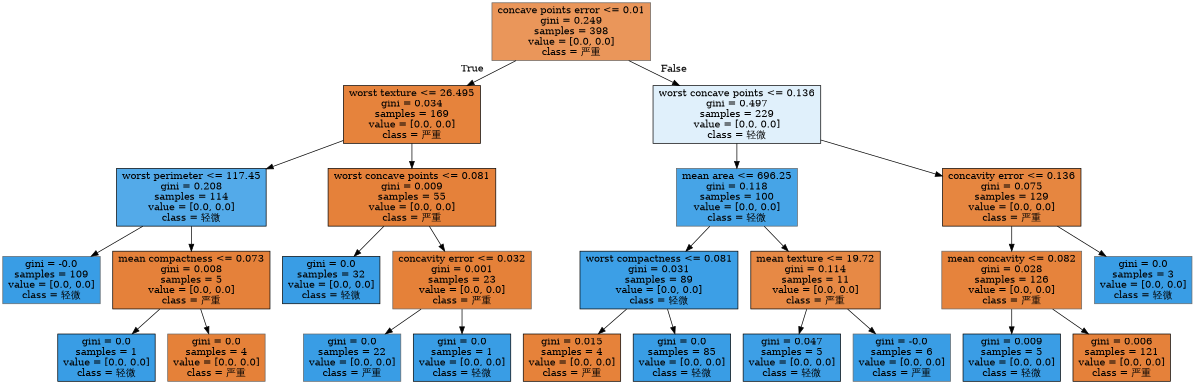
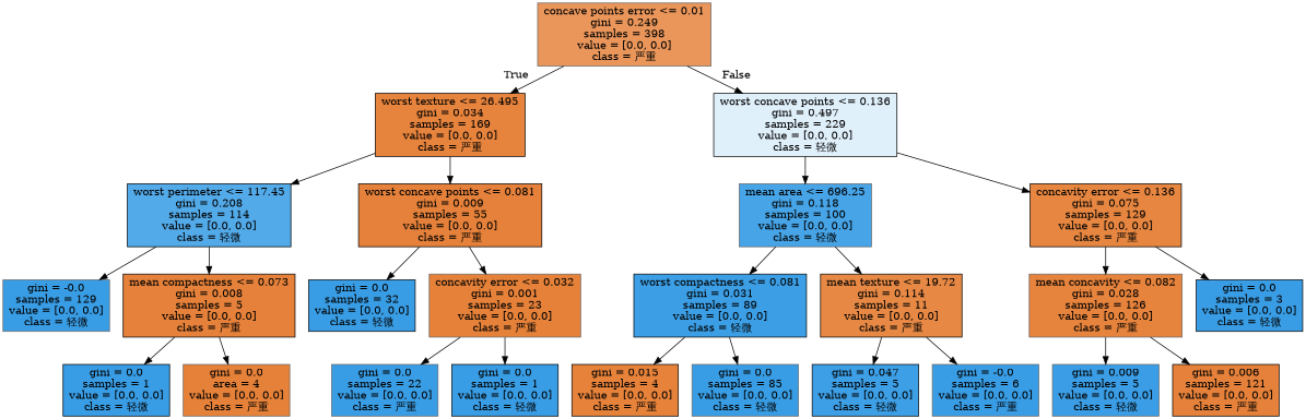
  digraph {
    node [color=black fillcolor="#399de5ff" shape=box style=filled]
    n1 [color=gray40 fillcolor="#e58139d4" label="concave points error <= 0.01\ngini = 0.249\nsamples = 398\nvalue = [0.0, 0.0]\nclass = 严重"]
    n2 [fillcolor="#e58139fb" label="worst texture <= 26.495\ngini = 0.034\nsamples = 169\nvalue = [0.0, 0.0]\nclass = 严重"]
    n3 [fillcolor="#399de527" label="worst concave points <= 0.136\ngini = 0.497\nsamples = 229\nvalue = [0.0, 0.0]\nclass = 轻微"]
    n4 [fillcolor="#399de5dd" label="worst perimeter <= 117.45\ngini = 0.208\nsamples = 114\nvalue = [0.0, 0.0]\nclass = 轻微"]
    n5 [fillcolor="#e58139fe" label="worst concave points <= 0.081\ngini = 0.009\nsamples = 55\nvalue = [0.0, 0.0]\nclass = 严重"]
    n6 [color=gray40 fillcolor="#399de5ee" label="mean area <= 696.25\ngini = 0.118\nsamples = 100\nvalue = [0.0, 0.0]\nclass = 轻微"]
    n7 [fillcolor="#e58139f5" label="concavity error <= 0.136\ngini = 0.075\nsamples = 129\nvalue = [0.0, 0.0]\nclass = 严重"]
-   n8 [color=gray40 label="gini = -0.0\nsamples = 109\nvalue = [0.0, 0.0]\nclass = 轻微"]
+   n8 [color=gray40 label="gini = -0.0\nsamples = 129\nvalue = [0.0, 0.0]\nclass = 轻微"]
    n9 [fillcolor="#e58139fe" label="mean compactness <= 0.073\ngini = 0.008\nsamples = 5\nvalue = [0.0, 0.0]\nclass = 严重"]
    n10 [label="gini = 0.0\nsamples = 32\nvalue = [0.0, 0.0]\nclass = 轻微"]
    n11 [color=gray40 fillcolor="#e58139ff" label="concavity error <= 0.032\ngini = 0.001\nsamples = 23\nvalue = [0.0, 0.0]\nclass = 严重"]
    n12 [label="gini = 0.0\nsamples = 1\nvalue = [0.0, 0.0]\nclass = 轻微"]
-   n13 [color=gray40 fillcolor="#e58139ff" label="gini = 0.0\nsamples = 4\nvalue = [0.0, 0.0]\nclass = 严重"]
+   n13 [color=gray40 fillcolor="#e58139ff" label="gini = 0.0\narea = 4\nvalue = [0.0, 0.0]\nclass = 严重"]
    n14 [color=gray40 label="gini = 0.0\nsamples = 22\nvalue = [0.0, 0.0]\nclass = 严重"]
    n15 [label="gini = 0.0\nsamples = 1\nvalue = [0.0, 0.0]\nclass = 轻微"]
    n16 [fillcolor="#399de5fb" label="worst compactness <= 0.081\ngini = 0.031\nsamples = 89\nvalue = [0.0, 0.0]\nclass = 轻微"]
    n17 [fillcolor="#e58139ef" label="mean texture <= 19.72\ngini = 0.114\nsamples = 11\nvalue = [0.0, 0.0]\nclass = 严重"]
    n18 [color=gray40 fillcolor="#e58139fb" label="mean concavity <= 0.082\ngini = 0.028\nsamples = 126\nvalue = [0.0, 0.0]\nclass = 严重"]
-   n19 [color=gray40 label="gini = 0.0\nsamples = 3\nvalue = [0.0, 0.0]\nclass = 轻微"]
+   n19 [label="gini = 0.0\nsamples = 3\nvalue = [0.0, 0.0]\nclass = 轻微"]
    n20 [fillcolor="#e58139fd" label="gini = 0.015\nsamples = 4\nvalue = [0.0, 0.0]\nclass = 严重"]
-   n21 [label="gini = 0.0\nsamples = 85\nvalue = [0.0, 0.0]\nclass = 轻微"]
+   n21 [color=gray40 label="gini = 0.0\nsamples = 85\nvalue = [0.0, 0.0]\nclass = 轻微"]
    n22 [fillcolor="#399de5f9" label="gini = 0.047\nsamples = 5\nvalue = [0.0, 0.0]\nclass = 轻微"]
    n23 [color=gray40 label="gini = -0.0\nsamples = 6\nvalue = [0.0, 0.0]\nclass = 严重"]
-   n24 [fillcolor="#399de5fe" label="gini = 0.009\nsamples = 5\nvalue = [0.0, 0.0]\nclass = 轻微"]
+   n24 [color=gray40 fillcolor="#399de5fe" label="gini = 0.009\nsamples = 5\nvalue = [0.0, 0.0]\nclass = 轻微"]
    n25 [fillcolor="#e58139fe" label="gini = 0.006\nsamples = 121\nvalue = [0.0, 0.0]\nclass = 严重"]
    n1 -> n2 [headlabel=True labelangle=45 labeldistance=2.5]
    n1 -> n3 [headlabel=False labelangle=-45 labeldistance=2.5]
    n2 -> n4
    n2 -> n5
    n3 -> n6
    n3 -> n7
    n4 -> n8
    n4 -> n9
    n5 -> n10
    n5 -> n11
    n6 -> n16
    n6 -> n17
    n7 -> n18
    n7 -> n19
    n9 -> n12
    n9 -> n13
    n11 -> n14
    n11 -> n15
    n16 -> n20
    n16 -> n21
    n17 -> n22
    n17 -> n23
    n18 -> n24
    n18 -> n25
  }
